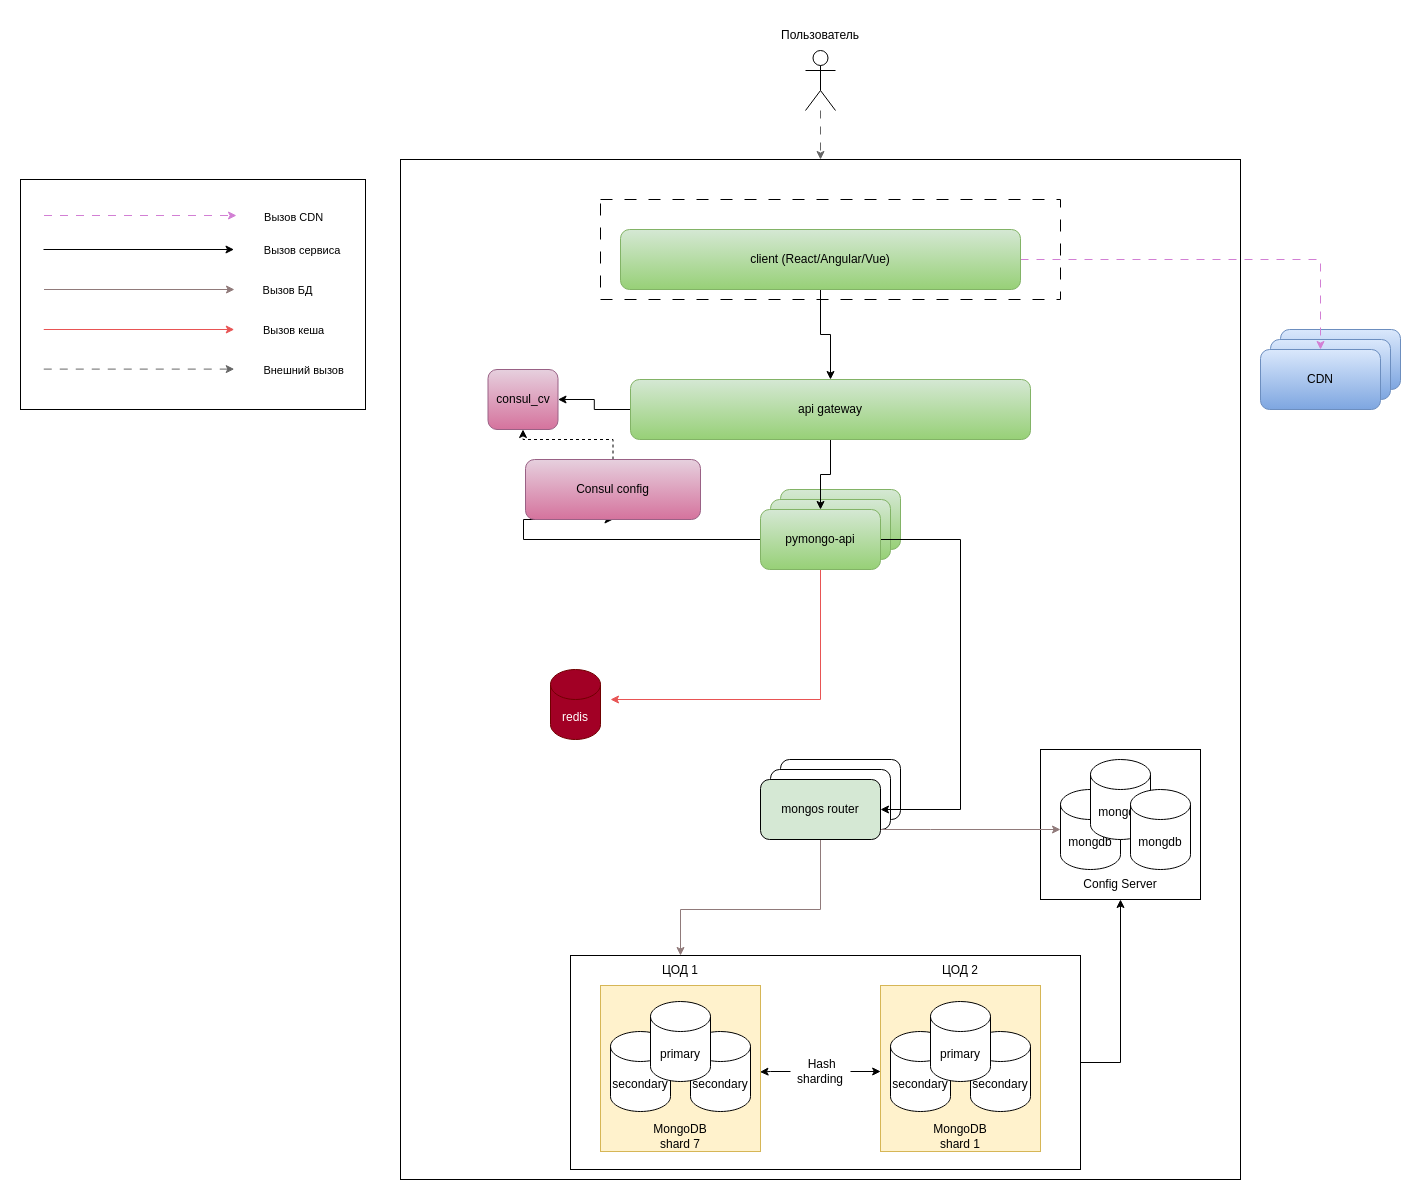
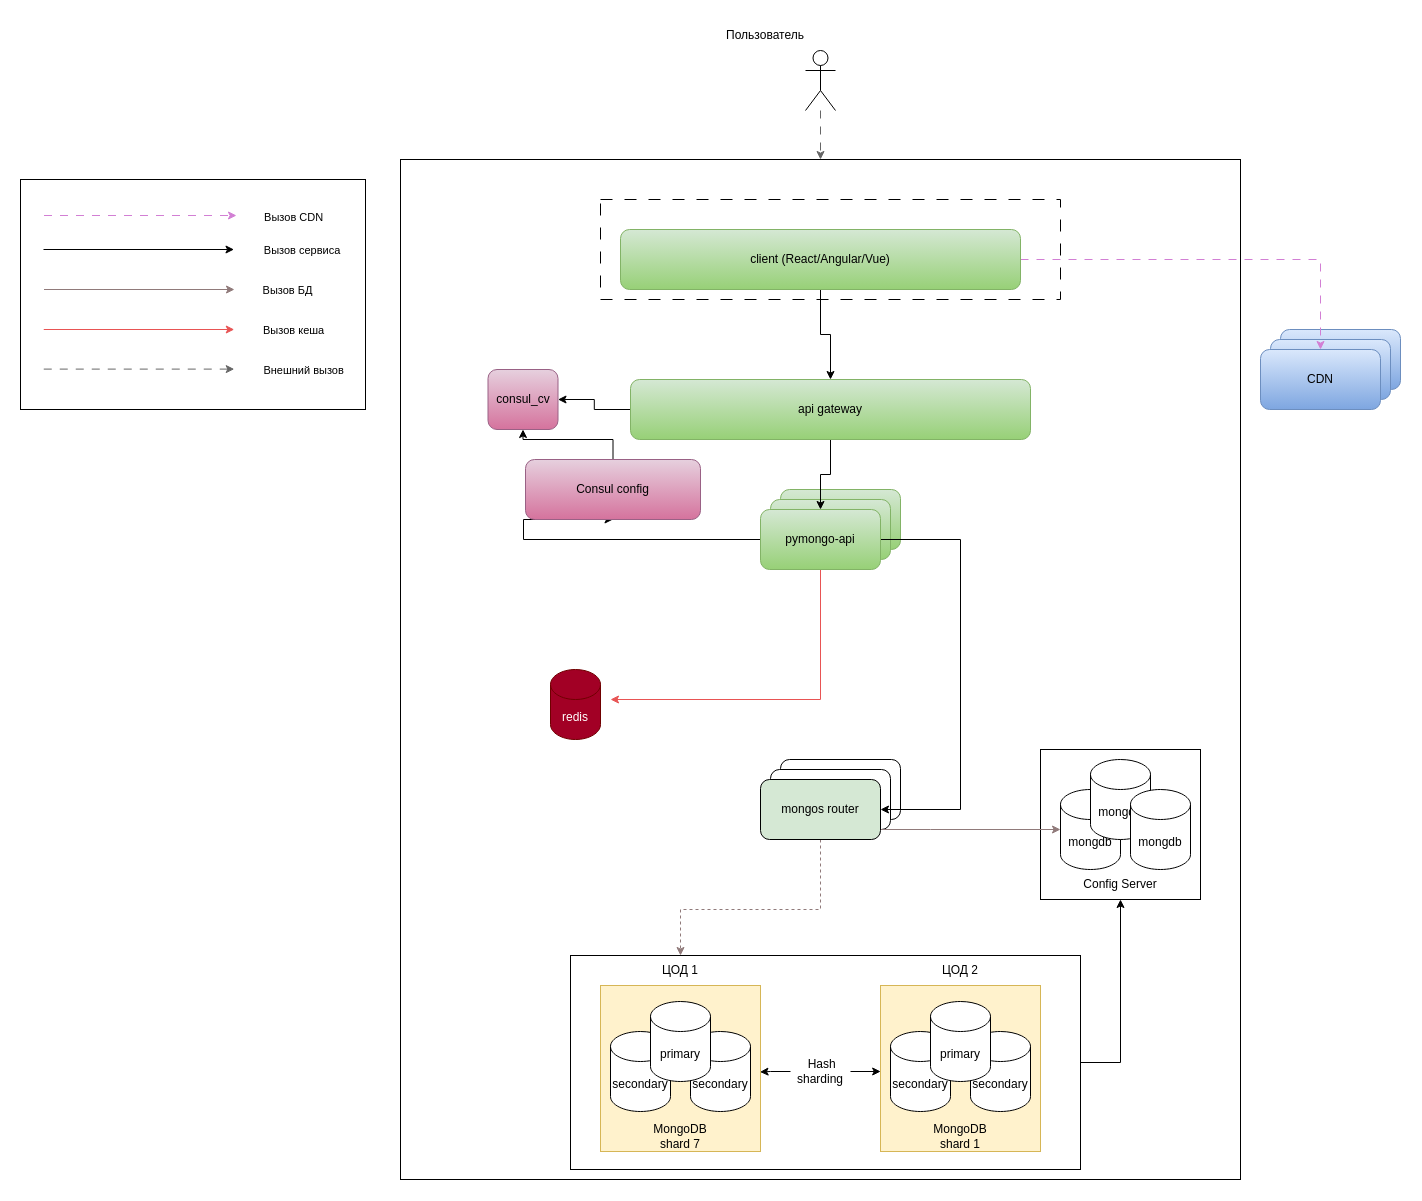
  <mxCell id="0" />
  <mxCell id="1" parent="0" />
  <mxCell id="2" value="" style="rounded=0;whiteSpace=wrap;html=1;fillColor=none;gradientColor=none;fillStyle=auto;" parent="1" vertex="1"><mxGeometry x="400" y="159" width="840" height="1020" as="geometry" /></mxCell>
  <mxCell id="3" style="edgeStyle=orthogonalEdgeStyle;rounded=0;orthogonalLoop=1;jettySize=auto;html=1;entryX=0.5;entryY=1;entryDx=0;entryDy=0;exitX=1;exitY=0.5;exitDx=0;exitDy=0;" edge="1" parent="1" source="4" target="63"><mxGeometry relative="1" as="geometry" /></mxCell>
  <mxCell id="4" value="" style="rounded=0;whiteSpace=wrap;html=1;" vertex="1" parent="1"><mxGeometry x="570" y="955" width="510" height="214" as="geometry" /></mxCell>
  <mxCell id="5" value="CDN" style="rounded=1;whiteSpace=wrap;html=1;fillColor=#dae8fc;gradientColor=#7ea6e0;strokeColor=#6c8ebf;" parent="1" vertex="1"><mxGeometry x="1280" y="329" width="120" height="60" as="geometry" /></mxCell>
  <mxCell id="6" value="CDN" style="rounded=1;whiteSpace=wrap;html=1;fillColor=#dae8fc;gradientColor=#7ea6e0;strokeColor=#6c8ebf;" parent="1" vertex="1"><mxGeometry x="1270" y="339" width="120" height="60" as="geometry" /></mxCell>
  <mxCell id="7" value="" style="rounded=0;whiteSpace=wrap;html=1;dashed=1;dashPattern=12 12;fillColor=none;" parent="1" vertex="1"><mxGeometry x="600" y="199" width="460" height="100" as="geometry" /></mxCell>
  <mxCell id="8" value="pymongo-api" style="rounded=1;whiteSpace=wrap;html=1;fillColor=#d5e8d4;strokeColor=#82b366;gradientColor=#97d077;" parent="1" vertex="1"><mxGeometry x="780" y="489" width="120" height="60" as="geometry" /></mxCell>
  <mxCell id="9" value="pymongo-api" style="rounded=1;whiteSpace=wrap;html=1;fillColor=#d5e8d4;strokeColor=#82b366;gradientColor=#97d077;" parent="1" vertex="1"><mxGeometry x="770" y="499" width="120" height="60" as="geometry" /></mxCell>
  <mxCell id="10" value="" style="rounded=0;whiteSpace=wrap;html=1;" parent="1" vertex="1"><mxGeometry x="1040" y="749" width="160" height="150" as="geometry" /></mxCell>
  <mxCell id="11" value="mongos" style="rounded=1;whiteSpace=wrap;html=1;" parent="1" vertex="1"><mxGeometry x="780" y="759" width="120" height="60" as="geometry" /></mxCell>
  <mxCell id="12" value="mongos" style="rounded=1;whiteSpace=wrap;html=1;" parent="1" vertex="1"><mxGeometry x="770" y="769" width="120" height="60" as="geometry" /></mxCell>
  <mxCell id="13" value="" style="rounded=0;whiteSpace=wrap;html=1;fillColor=#fff2cc;strokeColor=#d6b656;" parent="1" vertex="1"><mxGeometry x="600" y="985" width="160" height="166" as="geometry" /></mxCell>
  <mxCell id="14" value="secondary" style="shape=cylinder3;whiteSpace=wrap;html=1;boundedLbl=1;backgroundOutline=1;size=15;" parent="1" vertex="1"><mxGeometry x="690" y="1031" width="60" height="80" as="geometry" /></mxCell>
  <mxCell id="15" value="secondary" style="shape=cylinder3;whiteSpace=wrap;html=1;boundedLbl=1;backgroundOutline=1;size=15;" parent="1" vertex="1"><mxGeometry x="610" y="1031" width="60" height="80" as="geometry" /></mxCell>
  <mxCell id="16" value="primary" style="shape=cylinder3;whiteSpace=wrap;html=1;boundedLbl=1;backgroundOutline=1;size=15;" parent="1" vertex="1"><mxGeometry x="650" y="1001" width="60" height="80" as="geometry" /></mxCell>
  <mxCell id="17" value="MongoDB shard 7" style="text;html=1;align=center;verticalAlign=middle;whiteSpace=wrap;rounded=0;" parent="1" vertex="1"><mxGeometry x="650" y="1121" width="60" height="30" as="geometry" /></mxCell>
  <mxCell id="18" value="" style="rounded=0;whiteSpace=wrap;html=1;fillColor=#fff2cc;strokeColor=#d6b656;" parent="1" vertex="1"><mxGeometry x="880" y="985" width="160" height="166" as="geometry" /></mxCell>
  <mxCell id="19" style="edgeStyle=orthogonalEdgeStyle;rounded=0;orthogonalLoop=1;jettySize=auto;html=1;entryX=1;entryY=0.5;entryDx=0;entryDy=0;strokeColor=#000000;jumpStyle=gap;" parent="1" source="22" target="59" edge="1"><mxGeometry relative="1" as="geometry"><Array as="points"><mxPoint x="960" y="539" /><mxPoint x="960" y="809" /></Array></mxGeometry></mxCell>
  <mxCell id="20" style="edgeStyle=orthogonalEdgeStyle;rounded=0;orthogonalLoop=1;jettySize=auto;html=1;entryX=0.5;entryY=1;entryDx=0;entryDy=0;" parent="1" source="22" target="28" edge="1"><mxGeometry relative="1" as="geometry"><Array as="points"><mxPoint x="523" y="539" /></Array></mxGeometry></mxCell>
  <mxCell id="21" style="edgeStyle=orthogonalEdgeStyle;rounded=0;orthogonalLoop=1;jettySize=auto;html=1;entryX=1;entryY=0.5;entryDx=0;entryDy=0;strokeColor=#E85454;" parent="1" source="22" edge="1"><mxGeometry relative="1" as="geometry"><Array as="points"><mxPoint x="820" y="699" /></Array><mxPoint x="610" y="699" as="targetPoint" /></mxGeometry></mxCell>
  <mxCell id="22" value="pymongo-api" style="rounded=1;whiteSpace=wrap;html=1;fillColor=#d5e8d4;strokeColor=#82b366;gradientColor=#97d077;" parent="1" vertex="1"><mxGeometry x="760" y="509" width="120" height="60" as="geometry" /></mxCell>
  <mxCell id="23" value="secondary" style="shape=cylinder3;whiteSpace=wrap;html=1;boundedLbl=1;backgroundOutline=1;size=15;" parent="1" vertex="1"><mxGeometry x="970" y="1031" width="60" height="80" as="geometry" /></mxCell>
  <mxCell id="24" value="secondary" style="shape=cylinder3;whiteSpace=wrap;html=1;boundedLbl=1;backgroundOutline=1;size=15;" parent="1" vertex="1"><mxGeometry x="890" y="1031" width="60" height="80" as="geometry" /></mxCell>
  <mxCell id="25" value="primary" style="shape=cylinder3;whiteSpace=wrap;html=1;boundedLbl=1;backgroundOutline=1;size=15;" parent="1" vertex="1"><mxGeometry x="930" y="1001" width="60" height="80" as="geometry" /></mxCell>
  <mxCell id="26" value="MongoDB shard 1" style="text;html=1;align=center;verticalAlign=middle;whiteSpace=wrap;rounded=0;" parent="1" vertex="1"><mxGeometry x="930" y="1121" width="60" height="30" as="geometry" /></mxCell>
- <mxCell id="27" style="edgeStyle=orthogonalEdgeStyle;rounded=0;orthogonalLoop=1;jettySize=auto;html=1;entryX=0.5;entryY=1;entryDx=0;entryDy=0;dashed=1;" parent="1" source="28" target="40" edge="1"><mxGeometry relative="1" as="geometry" /></mxCell>
+ <mxCell id="27" style="edgeStyle=orthogonalEdgeStyle;rounded=0;orthogonalLoop=1;jettySize=auto;html=1;entryX=0.5;entryY=1;entryDx=0;entryDy=0;" parent="1" source="28" target="40" edge="1"><mxGeometry relative="1" as="geometry" /></mxCell>
  <mxCell id="28" value="Consul config" style="rounded=1;whiteSpace=wrap;html=1;fillColor=#e6d0de;strokeColor=#996185;gradientColor=#d5739d;" parent="1" vertex="1"><mxGeometry x="525" y="459" width="175" height="60" as="geometry" /></mxCell>
  <mxCell id="29" value="&amp;nbsp;Hash sharding" style="text;html=1;align=center;verticalAlign=middle;whiteSpace=wrap;rounded=0;" parent="1" vertex="1"><mxGeometry x="790" y="1056" width="60" height="30" as="geometry" /></mxCell>
  <mxCell id="30" style="edgeStyle=orthogonalEdgeStyle;rounded=0;orthogonalLoop=1;jettySize=auto;html=1;entryX=0.001;entryY=0.518;entryDx=0;entryDy=0;entryPerimeter=0;" parent="1" source="29" target="18" edge="1"><mxGeometry relative="1" as="geometry" /></mxCell>
  <mxCell id="31" style="edgeStyle=orthogonalEdgeStyle;rounded=0;orthogonalLoop=1;jettySize=auto;html=1;entryX=0.997;entryY=0.521;entryDx=0;entryDy=0;entryPerimeter=0;" parent="1" source="29" target="13" edge="1"><mxGeometry relative="1" as="geometry" /></mxCell>
  <mxCell id="32" value="redis" style="shape=cylinder3;whiteSpace=wrap;html=1;boundedLbl=1;backgroundOutline=1;size=15;fillColor=#a20025;strokeColor=#6F0000;fontColor=#ffffff;" parent="1" vertex="1"><mxGeometry x="550" y="669" width="50" height="70" as="geometry" /></mxCell>
  <mxCell id="33" style="edgeStyle=orthogonalEdgeStyle;rounded=0;orthogonalLoop=1;jettySize=auto;html=1;" parent="1" source="35" target="40" edge="1"><mxGeometry relative="1" as="geometry" /></mxCell>
  <mxCell id="34" style="edgeStyle=orthogonalEdgeStyle;rounded=0;orthogonalLoop=1;jettySize=auto;html=1;" parent="1" source="35" target="22" edge="1"><mxGeometry relative="1" as="geometry" /></mxCell>
  <mxCell id="35" value="api gateway" style="rounded=1;whiteSpace=wrap;html=1;fillColor=#d5e8d4;strokeColor=#82b366;gradientColor=#97d077;" parent="1" vertex="1"><mxGeometry x="630" y="379" width="400" height="60" as="geometry" /></mxCell>
  <mxCell id="36" style="edgeStyle=orthogonalEdgeStyle;rounded=0;orthogonalLoop=1;jettySize=auto;html=1;dashed=1;dashPattern=8 8;strokeColor=#D27FD4;" parent="1" source="38" target="39" edge="1"><mxGeometry relative="1" as="geometry" /></mxCell>
  <mxCell id="37" style="edgeStyle=orthogonalEdgeStyle;rounded=0;orthogonalLoop=1;jettySize=auto;html=1;" parent="1" source="38" target="35" edge="1"><mxGeometry relative="1" as="geometry" /></mxCell>
  <mxCell id="38" value="client (React/Angular/Vue)" style="rounded=1;whiteSpace=wrap;html=1;fillColor=#d5e8d4;gradientColor=#97d077;strokeColor=#82b366;" parent="1" vertex="1"><mxGeometry x="620" y="229" width="400" height="60" as="geometry" /></mxCell>
  <mxCell id="39" value="CDN" style="rounded=1;whiteSpace=wrap;html=1;fillColor=#dae8fc;gradientColor=#7ea6e0;strokeColor=#6c8ebf;" parent="1" vertex="1"><mxGeometry x="1260" y="349" width="120" height="60" as="geometry" /></mxCell>
  <mxCell id="40" value="consul_cv" style="rounded=1;whiteSpace=wrap;html=1;fillColor=#e6d0de;gradientColor=#d5739d;strokeColor=#996185;" parent="1" vertex="1"><mxGeometry x="487.5" y="369" width="70" height="60" as="geometry" /></mxCell>
  <mxCell id="41" value="ЦОД 1" style="text;html=1;align=center;verticalAlign=middle;whiteSpace=wrap;rounded=0;" parent="1" vertex="1"><mxGeometry x="650" y="955" width="60" height="30" as="geometry" /></mxCell>
  <mxCell id="42" value="ЦОД 2" style="text;html=1;align=center;verticalAlign=middle;whiteSpace=wrap;rounded=0;" parent="1" vertex="1"><mxGeometry x="930" y="955" width="60" height="30" as="geometry" /></mxCell>
  <mxCell id="43" style="edgeStyle=orthogonalEdgeStyle;rounded=0;orthogonalLoop=1;jettySize=auto;html=1;entryX=0.5;entryY=0;entryDx=0;entryDy=0;fillColor=#f5f5f5;gradientColor=#b3b3b3;strokeColor=#666666;dashed=1;dashPattern=8 8;" parent="1" source="44" target="2" edge="1"><mxGeometry relative="1" as="geometry" /></mxCell>
  <mxCell id="44" value="" style="shape=umlActor;verticalLabelPosition=bottom;verticalAlign=top;html=1;outlineConnect=0;" parent="1" vertex="1"><mxGeometry x="805" y="50" width="30" height="60" as="geometry" /></mxCell>
- <mxCell id="45" value="Пользователь" style="text;html=1;align=center;verticalAlign=middle;whiteSpace=wrap;rounded=0;" parent="1" vertex="1"><mxGeometry x="790" y="20" width="60" height="30" as="geometry" /></mxCell>
+ <mxCell id="45" value="Пользователь" style="text;html=1;align=center;verticalAlign=middle;whiteSpace=wrap;rounded=0;" parent="1" vertex="1"><mxGeometry x="735" y="20" width="60" height="30" as="geometry" /></mxCell>
  <mxCell id="46" value="" style="rounded=0;whiteSpace=wrap;html=1;" parent="1" vertex="1"><mxGeometry x="20" y="179" width="345" height="230" as="geometry" /></mxCell>
  <mxCell id="47" style="edgeStyle=orthogonalEdgeStyle;rounded=0;orthogonalLoop=1;jettySize=auto;html=1;dashed=1;dashPattern=8 8;strokeColor=#D27FD4;" parent="1" edge="1"><mxGeometry relative="1" as="geometry"><mxPoint x="43.5" y="215" as="sourcePoint" /><mxPoint x="236" y="215" as="targetPoint" /></mxGeometry></mxCell>
  <mxCell id="48" value="&amp;nbsp; &amp;nbsp; Вызов CDN" style="edgeLabel;html=1;align=center;verticalAlign=middle;resizable=0;points=[];" parent="47" vertex="1" connectable="0"><mxGeometry x="0.617" y="-3" relative="1" as="geometry"><mxPoint x="87" y="-2" as="offset" /></mxGeometry></mxCell>
  <mxCell id="49" style="edgeStyle=orthogonalEdgeStyle;rounded=0;orthogonalLoop=1;jettySize=auto;html=1;strokeColor=#000000;" parent="1" edge="1"><mxGeometry relative="1" as="geometry"><mxPoint x="43" y="249" as="sourcePoint" /><mxPoint x="233.5" y="249" as="targetPoint" /></mxGeometry></mxCell>
  <mxCell id="50" style="edgeStyle=orthogonalEdgeStyle;rounded=0;orthogonalLoop=1;jettySize=auto;html=1;strokeColor=#907a7a;" parent="1" edge="1"><mxGeometry relative="1" as="geometry"><mxPoint x="43.5" y="289" as="sourcePoint" /><mxPoint x="234" y="289" as="targetPoint" /></mxGeometry></mxCell>
  <mxCell id="51" value="&amp;nbsp; &amp;nbsp;Вызов сервиса" style="edgeLabel;html=1;align=center;verticalAlign=middle;resizable=0;points=[];" parent="1" vertex="1" connectable="0"><mxGeometry x="296.003" y="249" as="geometry" /></mxCell>
  <mxCell id="52" value="Вызов БД" style="edgeLabel;html=1;align=center;verticalAlign=middle;resizable=0;points=[];" parent="1" vertex="1" connectable="0"><mxGeometry x="286.003" y="289" as="geometry" /></mxCell>
  <mxCell id="53" style="edgeStyle=orthogonalEdgeStyle;rounded=0;orthogonalLoop=1;jettySize=auto;html=1;strokeColor=#E85454;" parent="1" edge="1"><mxGeometry relative="1" as="geometry"><mxPoint x="43.25" y="329" as="sourcePoint" /><mxPoint x="233.75" y="329" as="targetPoint" /></mxGeometry></mxCell>
  <mxCell id="54" value="&amp;nbsp; &amp;nbsp; Вызов кеша" style="edgeLabel;html=1;align=center;verticalAlign=middle;resizable=0;points=[];" parent="1" vertex="1" connectable="0"><mxGeometry x="286.004" y="329" as="geometry" /></mxCell>
  <mxCell id="55" value="&amp;nbsp; &amp;nbsp; Внешний вызов" style="edgeLabel;html=1;align=center;verticalAlign=middle;resizable=0;points=[];" parent="1" vertex="1" connectable="0"><mxGeometry x="286.004" y="369" as="geometry"><mxPoint x="10" as="offset" /></mxGeometry></mxCell>
  <mxCell id="56" style="edgeStyle=orthogonalEdgeStyle;rounded=0;orthogonalLoop=1;jettySize=auto;html=1;strokeColor=#666666;dashed=1;dashPattern=8 8;" parent="1" edge="1"><mxGeometry relative="1" as="geometry"><mxPoint x="43.25" y="368.6" as="sourcePoint" /><mxPoint x="233.75" y="368.6" as="targetPoint" /></mxGeometry></mxCell>
- <mxCell id="57" style="edgeStyle=orthogonalEdgeStyle;rounded=0;orthogonalLoop=1;jettySize=auto;html=1;entryX=0.5;entryY=0;entryDx=0;entryDy=0;strokeColor=#907A7A;" parent="1" source="59" target="41" edge="1"><mxGeometry relative="1" as="geometry"><Array as="points"><mxPoint x="820" y="909" /><mxPoint x="680" y="909" /></Array></mxGeometry></mxCell>
+ <mxCell id="57" style="edgeStyle=orthogonalEdgeStyle;rounded=0;orthogonalLoop=1;jettySize=auto;html=1;entryX=0.5;entryY=0;entryDx=0;entryDy=0;strokeColor=#907A7A;dashed=1;" parent="1" source="59" target="41" edge="1"><mxGeometry relative="1" as="geometry"><Array as="points"><mxPoint x="820" y="909" /><mxPoint x="680" y="909" /></Array></mxGeometry></mxCell>
  <mxCell id="58" style="edgeStyle=orthogonalEdgeStyle;rounded=0;orthogonalLoop=1;jettySize=auto;html=1;strokeColor=#907A7A;" parent="1" source="59" target="60" edge="1"><mxGeometry relative="1" as="geometry"><Array as="points"><mxPoint x="930" y="829" /><mxPoint x="930" y="829" /></Array></mxGeometry></mxCell>
  <mxCell id="59" value="mongos router" style="rounded=1;whiteSpace=wrap;html=1;fillColor=#d5e8d4;" parent="1" vertex="1"><mxGeometry x="760" y="779" width="120" height="60" as="geometry" /></mxCell>
  <mxCell id="60" value="mongdb" style="shape=cylinder3;whiteSpace=wrap;html=1;boundedLbl=1;backgroundOutline=1;size=15;" parent="1" vertex="1"><mxGeometry x="1060" y="789" width="60" height="80" as="geometry" /></mxCell>
  <mxCell id="61" value="mongdb" style="shape=cylinder3;whiteSpace=wrap;html=1;boundedLbl=1;backgroundOutline=1;size=15;" parent="1" vertex="1"><mxGeometry x="1090" y="759" width="60" height="80" as="geometry" /></mxCell>
  <mxCell id="62" value="mongdb" style="shape=cylinder3;whiteSpace=wrap;html=1;boundedLbl=1;backgroundOutline=1;size=15;" parent="1" vertex="1"><mxGeometry x="1130" y="789" width="60" height="80" as="geometry" /></mxCell>
  <mxCell id="63" value="Config Server" style="text;html=1;align=center;verticalAlign=middle;whiteSpace=wrap;rounded=0;" parent="1" vertex="1"><mxGeometry x="1075" y="869" width="90" height="30" as="geometry" /></mxCell>
